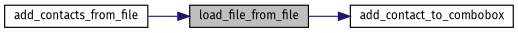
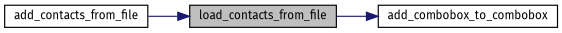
  digraph {
    fontname="Fira Sans"
    rankdir=LR
    node [color=black fillcolor=white fontname="Fira Sans" fontsize=10 shape=record style=filled]
    edge [color=midnightblue fontname="Fira Sans" fontsize=10 labelfontname=Helvetica labelfontsize=10 style=solid]
-   n1 [fillcolor=grey75 fontcolor=black height=0.2 label=load_file_from_file width=0.4]
-   n2 [height=0.2 label=add_contact_to_combobox width=0.4]
+   n1 [fillcolor=grey75 fontcolor=black height=0.2 label=load_contacts_from_file width=0.4]
+   n2 [height=0.2 label=add_combobox_to_combobox width=0.4]
    n3 [height=0.2 label=add_contacts_from_file width=0.4]
    n1 -> n2
    n3 -> n1
  }
